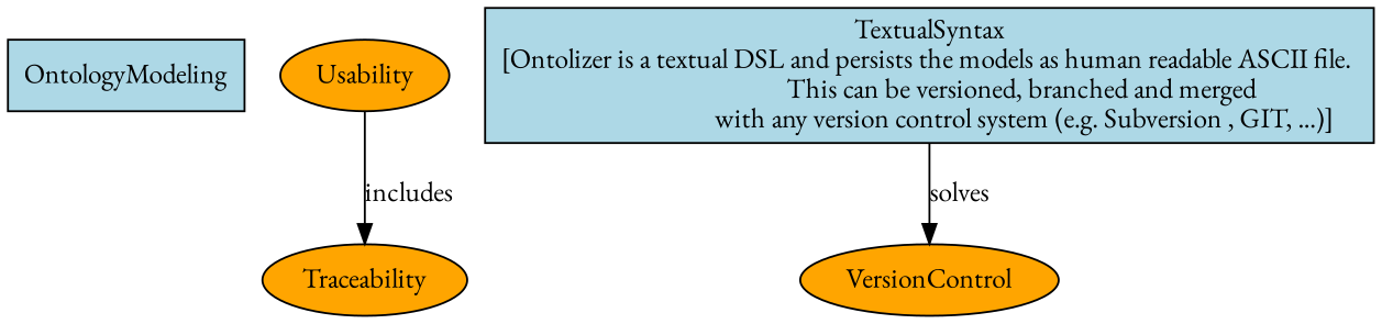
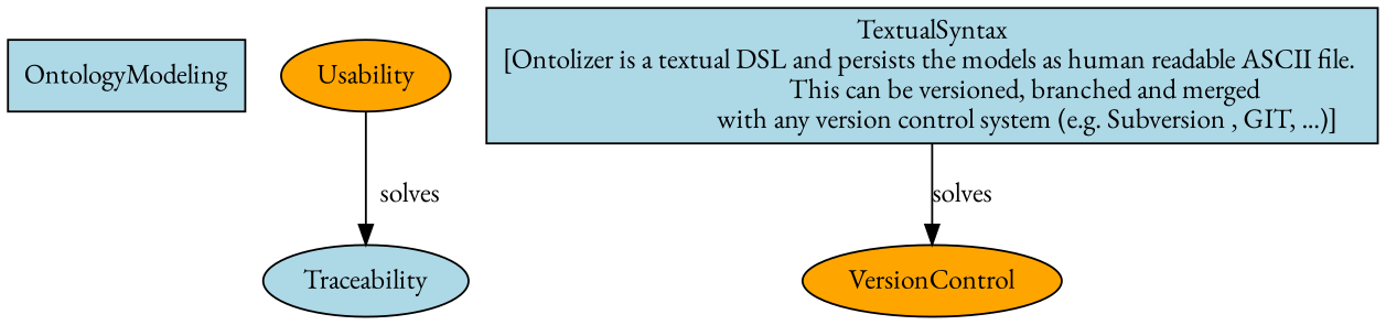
  digraph {
    fontname="EB Garamond"
    node [fillcolor=orange fontname="EB Garamond" shape=oval style=filled]
    edge [fontname="EB Garamond"]
    OntologyModeling [fillcolor=lightblue shape=rectangle]
    Usability
-   Traceability
+   Traceability [fillcolor=lightblue]
    n4 [fillcolor=lightblue label="TextualSyntax\n[Ontolizer is a textual DSL and persists the models as human readable ASCII file. \n				This can be versioned, branched and merged \n				with any version control system (e.g. Subversion , GIT, ...)]" shape=rectangle]
    VersionControl
-   Usability -> Traceability [label=includes]
+   Usability -> Traceability [label=solves]
    n4 -> VersionControl [label=solves]
  }
